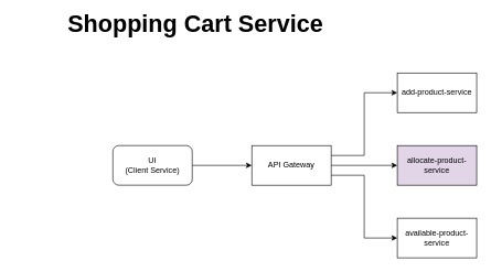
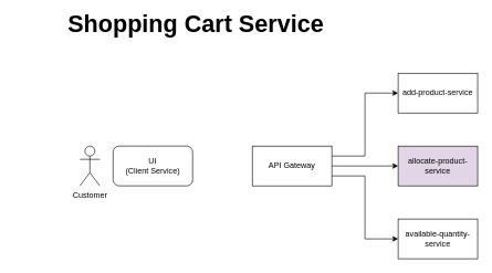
  <mxCell id="0" />
  <mxCell id="1" parent="0" />
  <mxCell id="2" value="add-product-service" style="rounded=0;whiteSpace=wrap;html=1;" parent="1" vertex="1"><mxGeometry x="600" y="110" width="120" height="60" as="geometry" /></mxCell>
  <mxCell id="3" value="allocate-product-service" style="rounded=0;whiteSpace=wrap;html=1;fillColor=#e1d5e7;" parent="1" vertex="1"><mxGeometry x="600" y="220" width="120" height="60" as="geometry" /></mxCell>
- <mxCell id="4" value="available-product-service" style="rounded=0;whiteSpace=wrap;html=1;" parent="1" vertex="1"><mxGeometry x="600" y="330" width="120" height="60" as="geometry" /></mxCell>
+ <mxCell id="4" value="available-quantity-service" style="rounded=0;whiteSpace=wrap;html=1;" parent="1" vertex="1"><mxGeometry x="600" y="330" width="120" height="60" as="geometry" /></mxCell>
  <mxCell id="5" style="edgeStyle=orthogonalEdgeStyle;rounded=0;orthogonalLoop=1;jettySize=auto;html=1;exitX=1;exitY=0.5;exitDx=0;exitDy=0;" parent="1" source="8" target="3" edge="1"><mxGeometry relative="1" as="geometry" /></mxCell>
  <mxCell id="6" style="edgeStyle=orthogonalEdgeStyle;rounded=0;orthogonalLoop=1;jettySize=auto;html=1;exitX=1;exitY=0.25;exitDx=0;exitDy=0;entryX=0;entryY=0.5;entryDx=0;entryDy=0;" parent="1" source="8" target="2" edge="1"><mxGeometry relative="1" as="geometry" /></mxCell>
  <mxCell id="7" style="edgeStyle=orthogonalEdgeStyle;rounded=0;orthogonalLoop=1;jettySize=auto;html=1;exitX=1;exitY=0.75;exitDx=0;exitDy=0;entryX=0;entryY=0.5;entryDx=0;entryDy=0;" parent="1" source="8" target="4" edge="1"><mxGeometry relative="1" as="geometry" /></mxCell>
  <mxCell id="8" value="API Gateway" style="rounded=0;whiteSpace=wrap;html=1;" parent="1" vertex="1"><mxGeometry x="380" y="220" width="120" height="60" as="geometry" /></mxCell>
- <mxCell id="9" style="edgeStyle=orthogonalEdgeStyle;rounded=0;orthogonalLoop=1;jettySize=auto;html=1;exitX=1;exitY=0.5;exitDx=0;exitDy=0;entryX=0;entryY=0.5;entryDx=0;entryDy=0;" parent="1" source="10" target="8" edge="1"><mxGeometry relative="1" as="geometry" /></mxCell>
  <mxCell id="10" value="UI&lt;br&gt;(Client Service)" style="whiteSpace=wrap;html=1;rounded=1;" parent="1" vertex="1"><mxGeometry x="170" y="220" width="120" height="60" as="geometry" /></mxCell>
+ <mxCell id="11" value="Customer" style="shape=umlActor;verticalLabelPosition=bottom;labelBackgroundColor=#ffffff;verticalAlign=top;html=1;outlineConnect=0;" parent="1" vertex="1"><mxGeometry x="120" y="220" width="30" height="60" as="geometry" /></mxCell>
  <mxCell id="12" value="&lt;font style=&quot;font-size: 36px&quot;&gt;&lt;b&gt;Shopping Cart Service&lt;/b&gt;&lt;/font&gt;" style="text;html=1;strokeColor=none;fillColor=none;align=center;verticalAlign=middle;whiteSpace=wrap;rounded=0;" parent="1" vertex="1"><mxGeometry x="20" y="20" width="550" height="30" as="geometry" /></mxCell>
